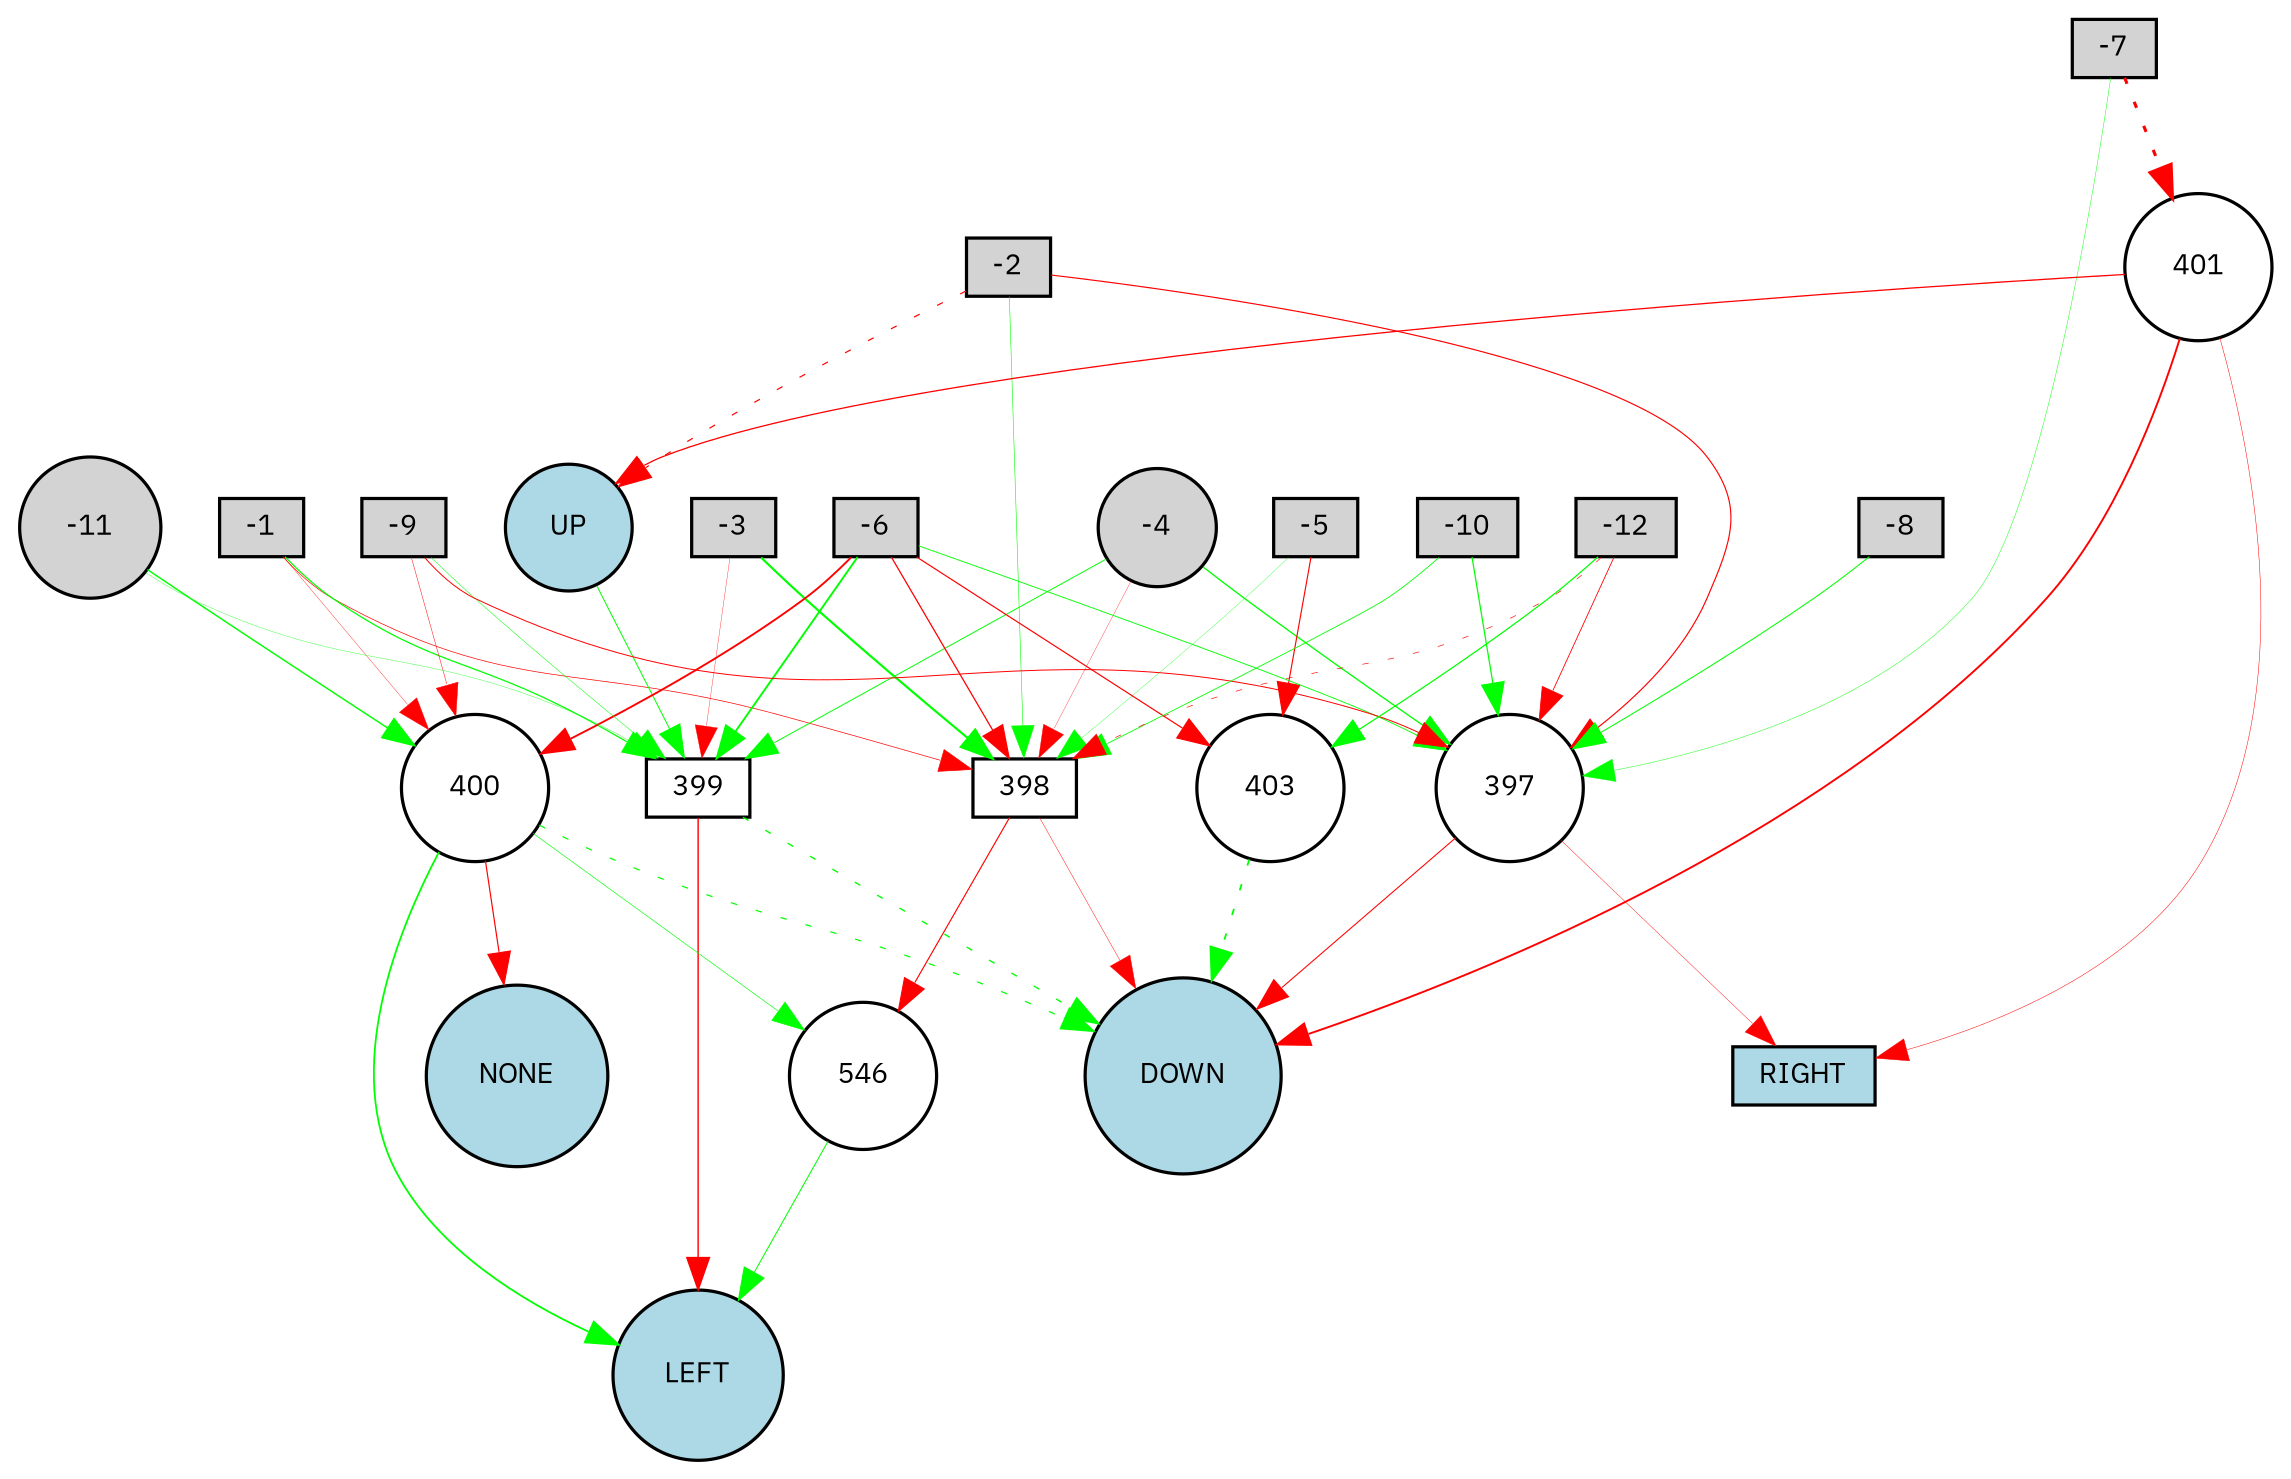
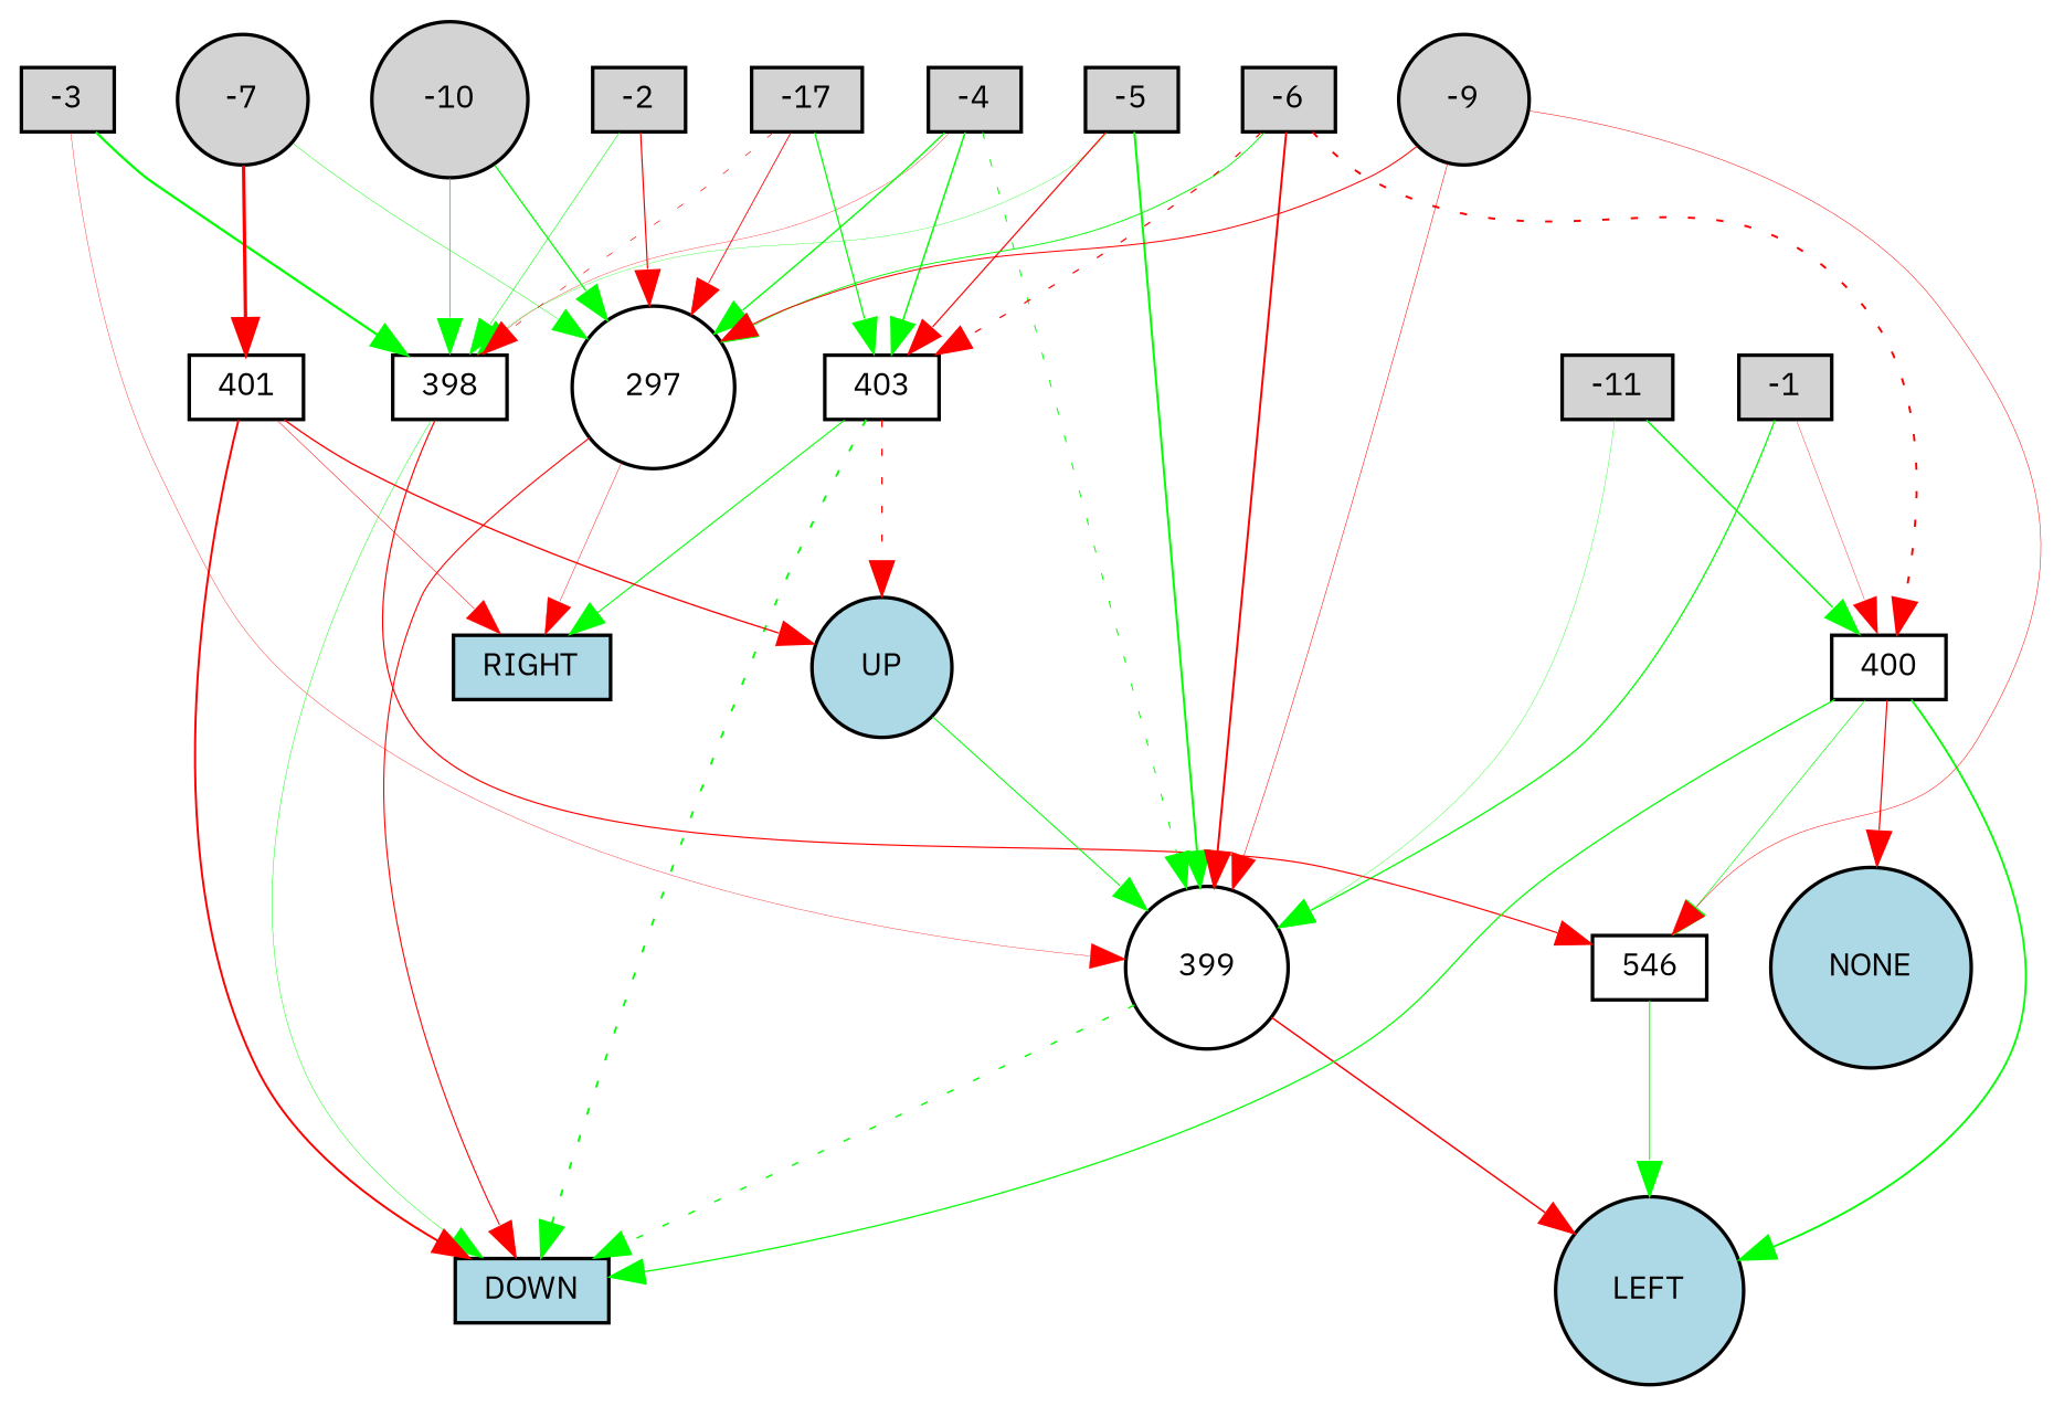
  digraph {
    fontname="IBM Plex Sans"
    node [fillcolor=lightgray fontname="IBM Plex Sans" fontsize=9 shape=box style=filled]
    edge [color=green fontname="IBM Plex Sans" style=solid]
    -1 [height=0.2 width=0.2]
    398 [fillcolor=white height=0.2 width=0.2]
-   399 [fillcolor=white height=0.2 width=0.2]
-   400 [fillcolor=white height=0.2 shape=circle width=0.2]
-   DOWN [fillcolor=lightblue height=0.2 shape=circle width=0.2]
-   546 [fillcolor=white height=0.2 shape=circle width=0.2]
+   399 [fillcolor=white height=0.2 shape=circle width=0.2]
+   400 [fillcolor=white height=0.2 width=0.2]
+   DOWN [fillcolor=lightblue height=0.2 width=0.2]
+   546 [fillcolor=white height=0.2 width=0.2]
    LEFT [fillcolor=lightblue height=0.2 shape=circle width=0.2]
    NONE [fillcolor=lightblue height=0.2 shape=circle width=0.2]
    -2 [height=0.2 width=0.2]
-   397 [fillcolor=white height=0.2 shape=circle width=0.2]
+   397 [fillcolor=white height=0.2 shape=circle width=0.2 label=297]
    RIGHT [fillcolor=lightblue height=0.2 width=0.2]
    -3 [height=0.2 width=0.2]
-   -4 [height=0.2 shape=circle width=0.2]
-   403 [fillcolor=white height=0.2 shape=circle width=0.2]
+   -4 [height=0.2 width=0.2]
+   403 [fillcolor=white height=0.2 width=0.2]
    UP [fillcolor=lightblue height=0.2 shape=circle width=0.2]
    -5 [height=0.2 width=0.2]
    -6 [height=0.2 width=0.2]
-   -7 [height=0.2 width=0.2]
-   401 [fillcolor=white height=0.2 shape=circle width=0.2]
-   -8 [height=0.2 width=0.2]
-   -9 [height=0.2 width=0.2]
-   -10 [height=0.2 width=0.2]
-   -11 [height=0.2 shape=circle width=0.2]
-   -12 [height=0.2 width=0.2]
-   -1 -> 398 [color=red penwidth=0.21413643990356523]
+   -7 [height=0.2 shape=circle width=0.2]
+   401 [fillcolor=white height=0.2 width=0.2]
+   -9 [height=0.2 shape=circle width=0.2]
+   -10 [height=0.2 shape=circle width=0.2]
+   -11 [height=0.2 width=0.2]
+   -12 [height=0.2 width=0.2 label=-17]
    -1 -> 399 [penwidth=0.38201876957603964]
    -1 -> 400 [color=red penwidth=0.11166391699597375]
-   398 -> DOWN [color=red penwidth=0.13956284632578686]
+   398 -> DOWN [penwidth=0.13956284632578686]
    398 -> 546 [color=red penwidth=0.3534274722606101]
    399 -> DOWN [penwidth=0.42367931796475256 style=dotted]
    399 -> LEFT [color=red penwidth=0.4413008843266535]
-   400 -> DOWN [penwidth=0.3734997187393847 style=dotted]
+   400 -> DOWN [penwidth=0.3734997187393847]
    400 -> 546 [penwidth=0.19835017427780746]
    400 -> LEFT [penwidth=0.5511984140687961]
    400 -> NONE [color=red penwidth=0.3667087309103392]
    546 -> LEFT [penwidth=0.3194815379764968]
    -2 -> 398 [penwidth=0.17600346387684038]
    -2 -> 397 [color=red penwidth=0.3603002953000912]
    397 -> DOWN [color=red penwidth=0.3297057910267911]
    397 -> RIGHT [color=red penwidth=0.1308254924266441]
    -3 -> 398 [penwidth=0.6691293015695664]
    -3 -> 399 [color=red penwidth=0.10777985340665149]
    -4 -> 398 [color=red penwidth=0.10179434586241168]
-   -4 -> 399 [penwidth=0.29902863221413084]
+   -4 -> 399 [penwidth=0.29902863221413084 style=dotted]
    -4 -> 397 [penwidth=0.40835540740217857]
+   -4 -> 403 [penwidth=0.45101434797701767]
    403 -> DOWN [penwidth=0.5561720169940176 style=dotted]
-   -2 -> UP [color=red penwidth=0.3698980654102195 style=dotted]
+   403 -> RIGHT [penwidth=0.32148536875169353]
+   403 -> UP [color=red penwidth=0.3698980654102195 style=dotted]
    UP -> 399 [penwidth=0.309631424395032]
    -5 -> 398 [penwidth=0.10042786141177679]
+   -5 -> 399 [penwidth=0.6097948575482354]
    -5 -> 403 [color=red penwidth=0.3567118525545083]
-   -6 -> 398 [color=red penwidth=0.39281784041616474]
-   -6 -> 399 [penwidth=0.5900478113601001]
-   -6 -> 400 [color=red penwidth=0.5880370562176916]
+   -6 -> 399 [color=red penwidth=0.5900478113601001]
+   -6 -> 400 [color=red penwidth=0.5880370562176916 style=dotted]
    -6 -> 397 [penwidth=0.27736477920006963]
-   -6 -> 403 [color=red penwidth=0.36808488454749644]
+   -6 -> 403 [color=red penwidth=0.36808488454749644 style=dotted]
    -7 -> 397 [penwidth=0.14027447273314952]
-   -7 -> 401 [color=red penwidth=0.9610446266077348 style=dotted]
+   -7 -> 401 [color=red penwidth=0.9610446266077348]
    401 -> DOWN [color=red penwidth=0.5942626386048875]
    401 -> RIGHT [color=red penwidth=0.1539610320683048]
    401 -> UP [color=red penwidth=0.3961801407937541]
-   -8 -> 397 [penwidth=0.32066045435044144]
-   -9 -> 399 [penwidth=0.15723567717294995]
-   -9 -> 400 [color=red penwidth=0.14783739092044101]
+   -9 -> 399 [color=red penwidth=0.15723567717294995]
+   -9 -> 546 [color=red penwidth=0.14783739092044101]
    -9 -> 397 [color=red penwidth=0.3054877663734973]
    -10 -> 398 [penwidth=0.2623806767458261]
    -10 -> 397 [penwidth=0.3840034891965227]
    -11 -> 399 [penwidth=0.10865911852778742]
    -11 -> 400 [penwidth=0.44633704598263524]
    -12 -> 398 [color=red penwidth=0.19815618449227707 style=dotted]
    -12 -> 397 [color=red penwidth=0.2620332468543415]
    -12 -> 403 [penwidth=0.3807656062445737]
  }
